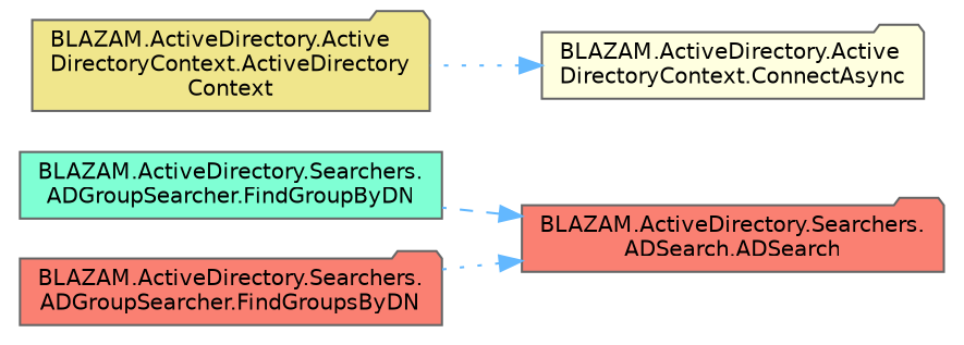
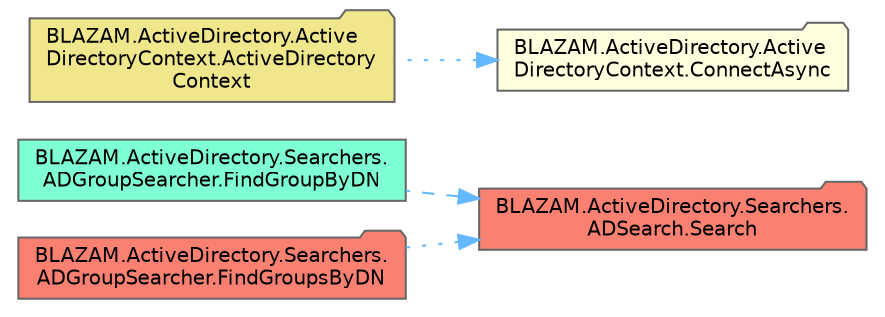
  digraph {
    rankdir=RL
    node [color=grey40 fillcolor=salmon fontname=Helvetica fontsize=10 shape=folder style=filled]
    edge [color=steelblue1 dir=back fontname=Helvetica fontsize=10 labelfontname=Helvetica labelfontsize=10 style=dotted]
-   n1 [color=gray40 fontcolor=black height=0.2 label="BLAZAM.ActiveDirectory.Searchers.\lADSearch.ADSearch" width=0.4]
+   n1 [color=gray40 fontcolor=black height=0.2 label="BLAZAM.ActiveDirectory.Searchers.\lADSearch.Search" width=0.4]
    n2 [fillcolor=aquamarine height=0.2 label="BLAZAM.ActiveDirectory.Searchers.\lADGroupSearcher.FindGroupByDN" shape=box width=0.4]
    n3 [height=0.2 label="BLAZAM.ActiveDirectory.Searchers.\lADGroupSearcher.FindGroupsByDN" width=0.4]
    n4 [fillcolor=lightyellow height=0.2 label="BLAZAM.ActiveDirectory.Active\lDirectoryContext.ConnectAsync" width=0.4]
    n5 [fillcolor=khaki height=0.2 label="BLAZAM.ActiveDirectory.Active\lDirectoryContext.ActiveDirectory\lContext" width=0.4]
    n1 -> n2 [style=dashed]
    n1 -> n3
    n4 -> n5
  }
